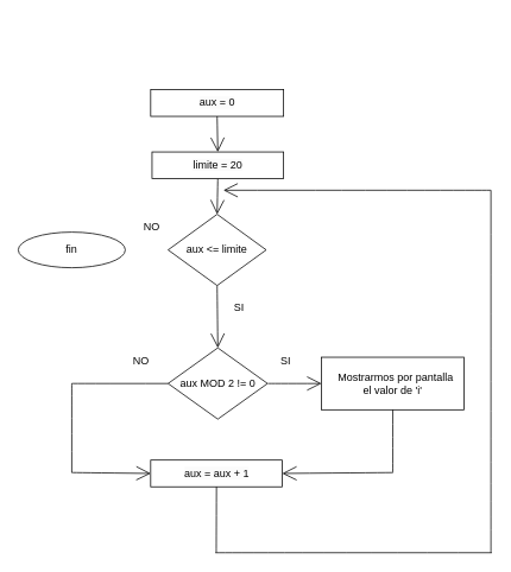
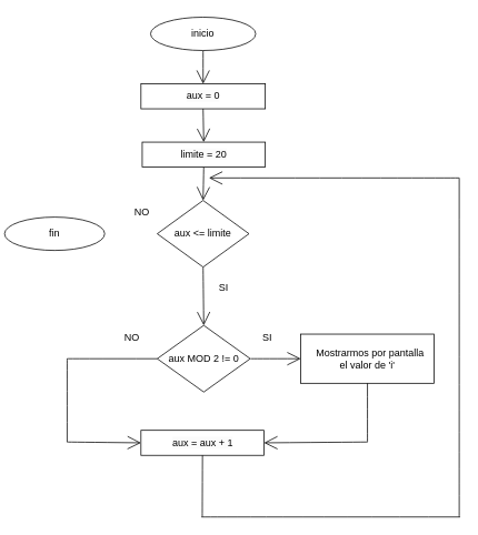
  <mxCell id="0" />
  <mxCell id="1" parent="0" />
+ <mxCell id="2" style="edgeStyle=none;curved=1;rounded=0;orthogonalLoop=1;jettySize=auto;html=1;endArrow=open;startSize=14;endSize=14;sourcePerimeterSpacing=8;targetPerimeterSpacing=8;entryX=0.5;entryY=0;entryDx=0;entryDy=0;exitX=0.5;exitY=1;exitDx=0;exitDy=0;" parent="1" source="3" target="9" edge="1"><mxGeometry relative="1" as="geometry" /></mxCell>
+ <mxCell id="3" value="inicio" style="ellipse;whiteSpace=wrap;html=1;" parent="1" vertex="1"><mxGeometry x="180" y="20" width="126" height="40" as="geometry" /></mxCell>
  <mxCell id="4" style="edgeStyle=none;curved=1;rounded=0;orthogonalLoop=1;jettySize=auto;html=1;entryX=0.5;entryY=0;entryDx=0;entryDy=0;endArrow=open;startSize=14;endSize=14;sourcePerimeterSpacing=8;targetPerimeterSpacing=8;exitX=0.5;exitY=1;exitDx=0;exitDy=0;" parent="1" source="5" target="12" edge="1"><mxGeometry relative="1" as="geometry"><mxPoint x="245" y="320" as="sourcePoint" /></mxGeometry></mxCell>
  <mxCell id="5" value="aux &amp;lt;= limite" style="rhombus;whiteSpace=wrap;html=1;" parent="1" vertex="1"><mxGeometry x="188" y="240" width="110" height="80" as="geometry" /></mxCell>
  <mxCell id="6" style="edgeStyle=none;curved=1;rounded=0;orthogonalLoop=1;jettySize=auto;html=1;endArrow=open;startSize=14;endSize=14;sourcePerimeterSpacing=8;targetPerimeterSpacing=8;exitX=0.5;exitY=1;exitDx=0;exitDy=0;entryX=0.5;entryY=0;entryDx=0;entryDy=0;" parent="1" source="7" target="5" edge="1"><mxGeometry relative="1" as="geometry"><mxPoint x="92" y="235" as="targetPoint" /></mxGeometry></mxCell>
  <mxCell id="7" value="&lt;span style=&quot;color: rgb(0, 0, 0); font-family: Helvetica; font-size: 12px; font-style: normal; font-variant-ligatures: normal; font-variant-caps: normal; font-weight: 400; letter-spacing: normal; orphans: 2; text-align: center; text-indent: 0px; text-transform: none; widows: 2; word-spacing: 0px; -webkit-text-stroke-width: 0px; background-color: rgb(251, 251, 251); text-decoration-thickness: initial; text-decoration-style: initial; text-decoration-color: initial; float: none; display: inline !important;&quot;&gt;limite = 20&lt;br&gt;&lt;/span&gt;" style="rounded=0;whiteSpace=wrap;html=1;" parent="1" vertex="1"><mxGeometry x="170" y="170" width="147.5" height="30" as="geometry" /></mxCell>
  <mxCell id="8" style="edgeStyle=none;curved=1;rounded=0;orthogonalLoop=1;jettySize=auto;html=1;endArrow=open;startSize=14;endSize=14;sourcePerimeterSpacing=8;targetPerimeterSpacing=8;entryX=0.5;entryY=0;entryDx=0;entryDy=0;exitX=0.5;exitY=1;exitDx=0;exitDy=0;" parent="1" source="9" target="7" edge="1"><mxGeometry relative="1" as="geometry"><mxPoint x="-50" y="190" as="targetPoint" /><mxPoint x="240" y="130" as="sourcePoint" /></mxGeometry></mxCell>
  <mxCell id="9" value="&lt;span style=&quot;color: rgb(0, 0, 0); font-family: Helvetica; font-size: 12px; font-style: normal; font-variant-ligatures: normal; font-variant-caps: normal; font-weight: 400; letter-spacing: normal; orphans: 2; text-align: center; text-indent: 0px; text-transform: none; widows: 2; word-spacing: 0px; -webkit-text-stroke-width: 0px; background-color: rgb(251, 251, 251); text-decoration-thickness: initial; text-decoration-style: initial; text-decoration-color: initial; float: none; display: inline !important;&quot;&gt;aux = 0&lt;br&gt;&lt;/span&gt;" style="rounded=0;whiteSpace=wrap;html=1;" parent="1" vertex="1"><mxGeometry x="168.5" y="100" width="149" height="30" as="geometry" /></mxCell>
  <mxCell id="10" style="edgeStyle=none;curved=1;rounded=0;orthogonalLoop=1;jettySize=auto;html=1;endArrow=open;startSize=14;endSize=14;sourcePerimeterSpacing=8;targetPerimeterSpacing=8;entryX=0;entryY=0.5;entryDx=0;entryDy=0;" parent="1" target="11" edge="1"><mxGeometry relative="1" as="geometry"><mxPoint x="220" y="641" as="targetPoint" /><mxPoint x="300" y="430" as="sourcePoint" /></mxGeometry></mxCell>
  <mxCell id="11" value="&amp;nbsp; Mostrarmos por pantalla&lt;br&gt;el valor de 'i'" style="rounded=0;whiteSpace=wrap;html=1;" parent="1" vertex="1"><mxGeometry x="360" y="400.5" width="160" height="59" as="geometry" /></mxCell>
  <mxCell id="12" value="aux MOD 2 != 0" style="rhombus;whiteSpace=wrap;html=1;" parent="1" vertex="1"><mxGeometry x="188" y="390" width="111.5" height="80" as="geometry" /></mxCell>
  <mxCell id="13" value="SI" style="text;html=1;strokeColor=none;fillColor=none;align=center;verticalAlign=middle;whiteSpace=wrap;rounded=0;" parent="1" vertex="1"><mxGeometry x="238" y="330" width="60" height="30" as="geometry" /></mxCell>
  <mxCell id="14" value="NO" style="text;html=1;strokeColor=none;fillColor=none;align=center;verticalAlign=middle;whiteSpace=wrap;rounded=0;" parent="1" vertex="1"><mxGeometry x="140" y="240" width="60" height="30" as="geometry" /></mxCell>
  <mxCell id="15" value="SI" style="text;html=1;strokeColor=none;fillColor=none;align=center;verticalAlign=middle;whiteSpace=wrap;rounded=0;" parent="1" vertex="1"><mxGeometry x="290" y="390" width="60" height="30" as="geometry" /></mxCell>
- <mxCell id="16" value="fin" style="ellipse;whiteSpace=wrap;html=1;" parent="1" vertex="1"><mxGeometry x="20" y="260" width="120" height="40" as="geometry" /></mxCell>
+ <mxCell id="16" value="fin" style="ellipse;whiteSpace=wrap;html=1;" parent="1" vertex="1"><mxGeometry x="5" y="260" width="120" height="40" as="geometry" /></mxCell>
  <mxCell id="17" value="" style="edgeStyle=none;orthogonalLoop=1;jettySize=auto;html=1;rounded=0;endArrow=open;startSize=14;endSize=14;sourcePerimeterSpacing=8;targetPerimeterSpacing=8;curved=1;entryX=0;entryY=0.5;entryDx=0;entryDy=0;" parent="1" target="21" edge="1"><mxGeometry width="140" relative="1" as="geometry"><mxPoint x="80" y="530" as="sourcePoint" /><mxPoint x="150" y="530" as="targetPoint" /><Array as="points" /></mxGeometry></mxCell>
  <mxCell id="18" value="" style="endArrow=none;html=1;rounded=0;startSize=14;endSize=14;sourcePerimeterSpacing=8;targetPerimeterSpacing=8;curved=1;entryX=0;entryY=0.5;entryDx=0;entryDy=0;" parent="1" target="12" edge="1"><mxGeometry width="50" height="50" relative="1" as="geometry"><mxPoint x="80" y="430" as="sourcePoint" /><mxPoint x="140" y="340" as="targetPoint" /></mxGeometry></mxCell>
  <mxCell id="19" value="" style="endArrow=none;html=1;rounded=0;startSize=14;endSize=14;sourcePerimeterSpacing=8;targetPerimeterSpacing=8;curved=1;" parent="1" edge="1"><mxGeometry width="50" height="50" relative="1" as="geometry"><mxPoint x="80" y="430" as="sourcePoint" /><mxPoint x="80" y="530" as="targetPoint" /></mxGeometry></mxCell>
  <mxCell id="20" style="edgeStyle=none;curved=1;rounded=0;orthogonalLoop=1;jettySize=auto;html=1;endArrow=open;startSize=14;endSize=14;sourcePerimeterSpacing=8;targetPerimeterSpacing=8;" parent="1" edge="1"><mxGeometry relative="1" as="geometry"><mxPoint x="250" y="213" as="targetPoint" /><mxPoint x="550" y="213" as="sourcePoint" /></mxGeometry></mxCell>
  <mxCell id="21" value="&lt;span style=&quot;color: rgb(0, 0, 0); font-family: Helvetica; font-size: 12px; font-style: normal; font-variant-ligatures: normal; font-variant-caps: normal; font-weight: 400; letter-spacing: normal; orphans: 2; text-align: center; text-indent: 0px; text-transform: none; widows: 2; word-spacing: 0px; -webkit-text-stroke-width: 0px; background-color: rgb(251, 251, 251); text-decoration-thickness: initial; text-decoration-style: initial; text-decoration-color: initial; float: none; display: inline !important;&quot;&gt;aux = aux + 1&lt;br&gt;&lt;/span&gt;" style="rounded=0;whiteSpace=wrap;html=1;" parent="1" vertex="1"><mxGeometry x="168.5" y="516" width="147.5" height="30" as="geometry" /></mxCell>
  <mxCell id="22" value="" style="endArrow=none;html=1;rounded=0;startSize=14;endSize=14;sourcePerimeterSpacing=8;targetPerimeterSpacing=8;curved=1;entryX=0.5;entryY=1;entryDx=0;entryDy=0;" parent="1" target="11" edge="1"><mxGeometry width="50" height="50" relative="1" as="geometry"><mxPoint x="440" y="530" as="sourcePoint" /><mxPoint x="140" y="340" as="targetPoint" /></mxGeometry></mxCell>
  <mxCell id="23" value="" style="edgeStyle=none;orthogonalLoop=1;jettySize=auto;html=1;rounded=0;endArrow=open;startSize=14;endSize=14;sourcePerimeterSpacing=8;targetPerimeterSpacing=8;curved=1;entryX=1;entryY=0.5;entryDx=0;entryDy=0;" parent="1" target="21" edge="1"><mxGeometry width="140" relative="1" as="geometry"><mxPoint x="440" y="530" as="sourcePoint" /><mxPoint x="178.5" y="541" as="targetPoint" /><Array as="points" /></mxGeometry></mxCell>
  <mxCell id="24" value="" style="endArrow=none;html=1;rounded=0;startSize=14;endSize=14;sourcePerimeterSpacing=8;targetPerimeterSpacing=8;curved=1;entryX=0.5;entryY=1;entryDx=0;entryDy=0;" parent="1" target="21" edge="1"><mxGeometry width="50" height="50" relative="1" as="geometry"><mxPoint x="242" y="620" as="sourcePoint" /><mxPoint x="140" y="340" as="targetPoint" /></mxGeometry></mxCell>
  <mxCell id="25" value="" style="endArrow=none;html=1;rounded=0;startSize=14;endSize=14;sourcePerimeterSpacing=8;targetPerimeterSpacing=8;curved=1;" parent="1" edge="1"><mxGeometry width="50" height="50" relative="1" as="geometry"><mxPoint x="241" y="620" as="sourcePoint" /><mxPoint x="551" y="620" as="targetPoint" /></mxGeometry></mxCell>
  <mxCell id="26" value="" style="endArrow=none;html=1;rounded=0;startSize=14;endSize=14;sourcePerimeterSpacing=8;targetPerimeterSpacing=8;curved=1;" parent="1" edge="1"><mxGeometry width="50" height="50" relative="1" as="geometry"><mxPoint x="550" y="620" as="sourcePoint" /><mxPoint x="550" y="213" as="targetPoint" /></mxGeometry></mxCell>
  <mxCell id="27" value="NO" style="text;html=1;strokeColor=none;fillColor=none;align=center;verticalAlign=middle;whiteSpace=wrap;rounded=0;" parent="1" vertex="1"><mxGeometry x="128" y="390" width="60" height="30" as="geometry" /></mxCell>
